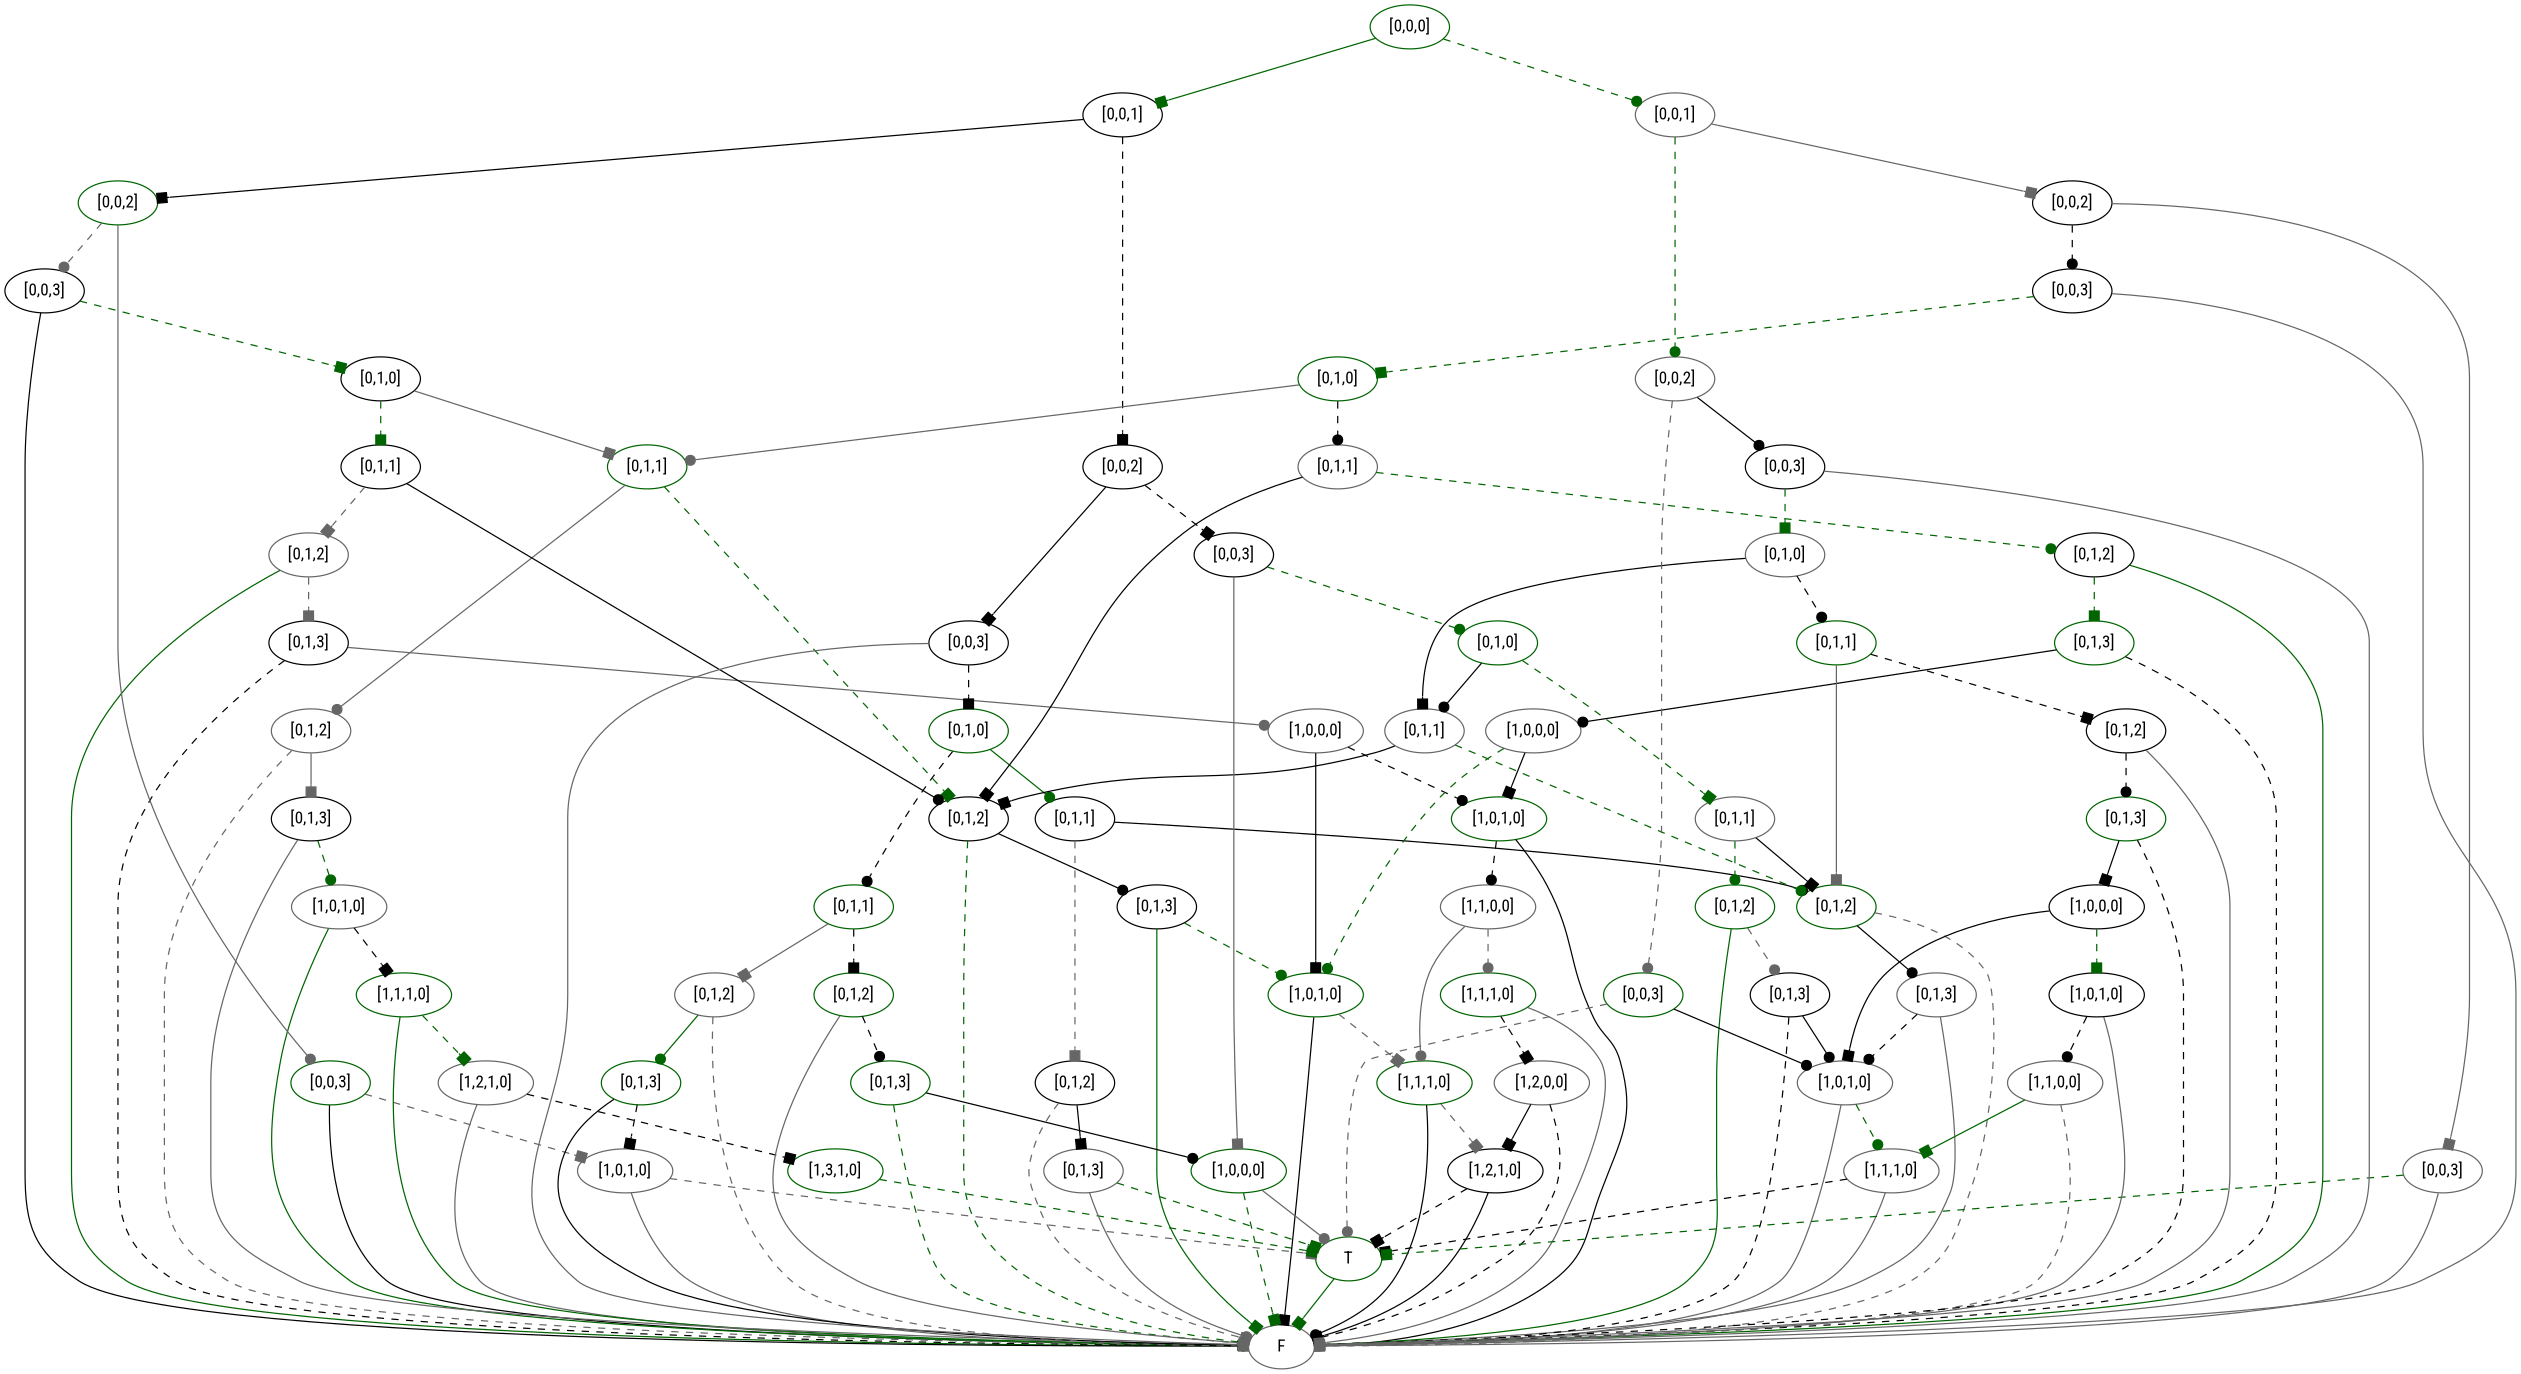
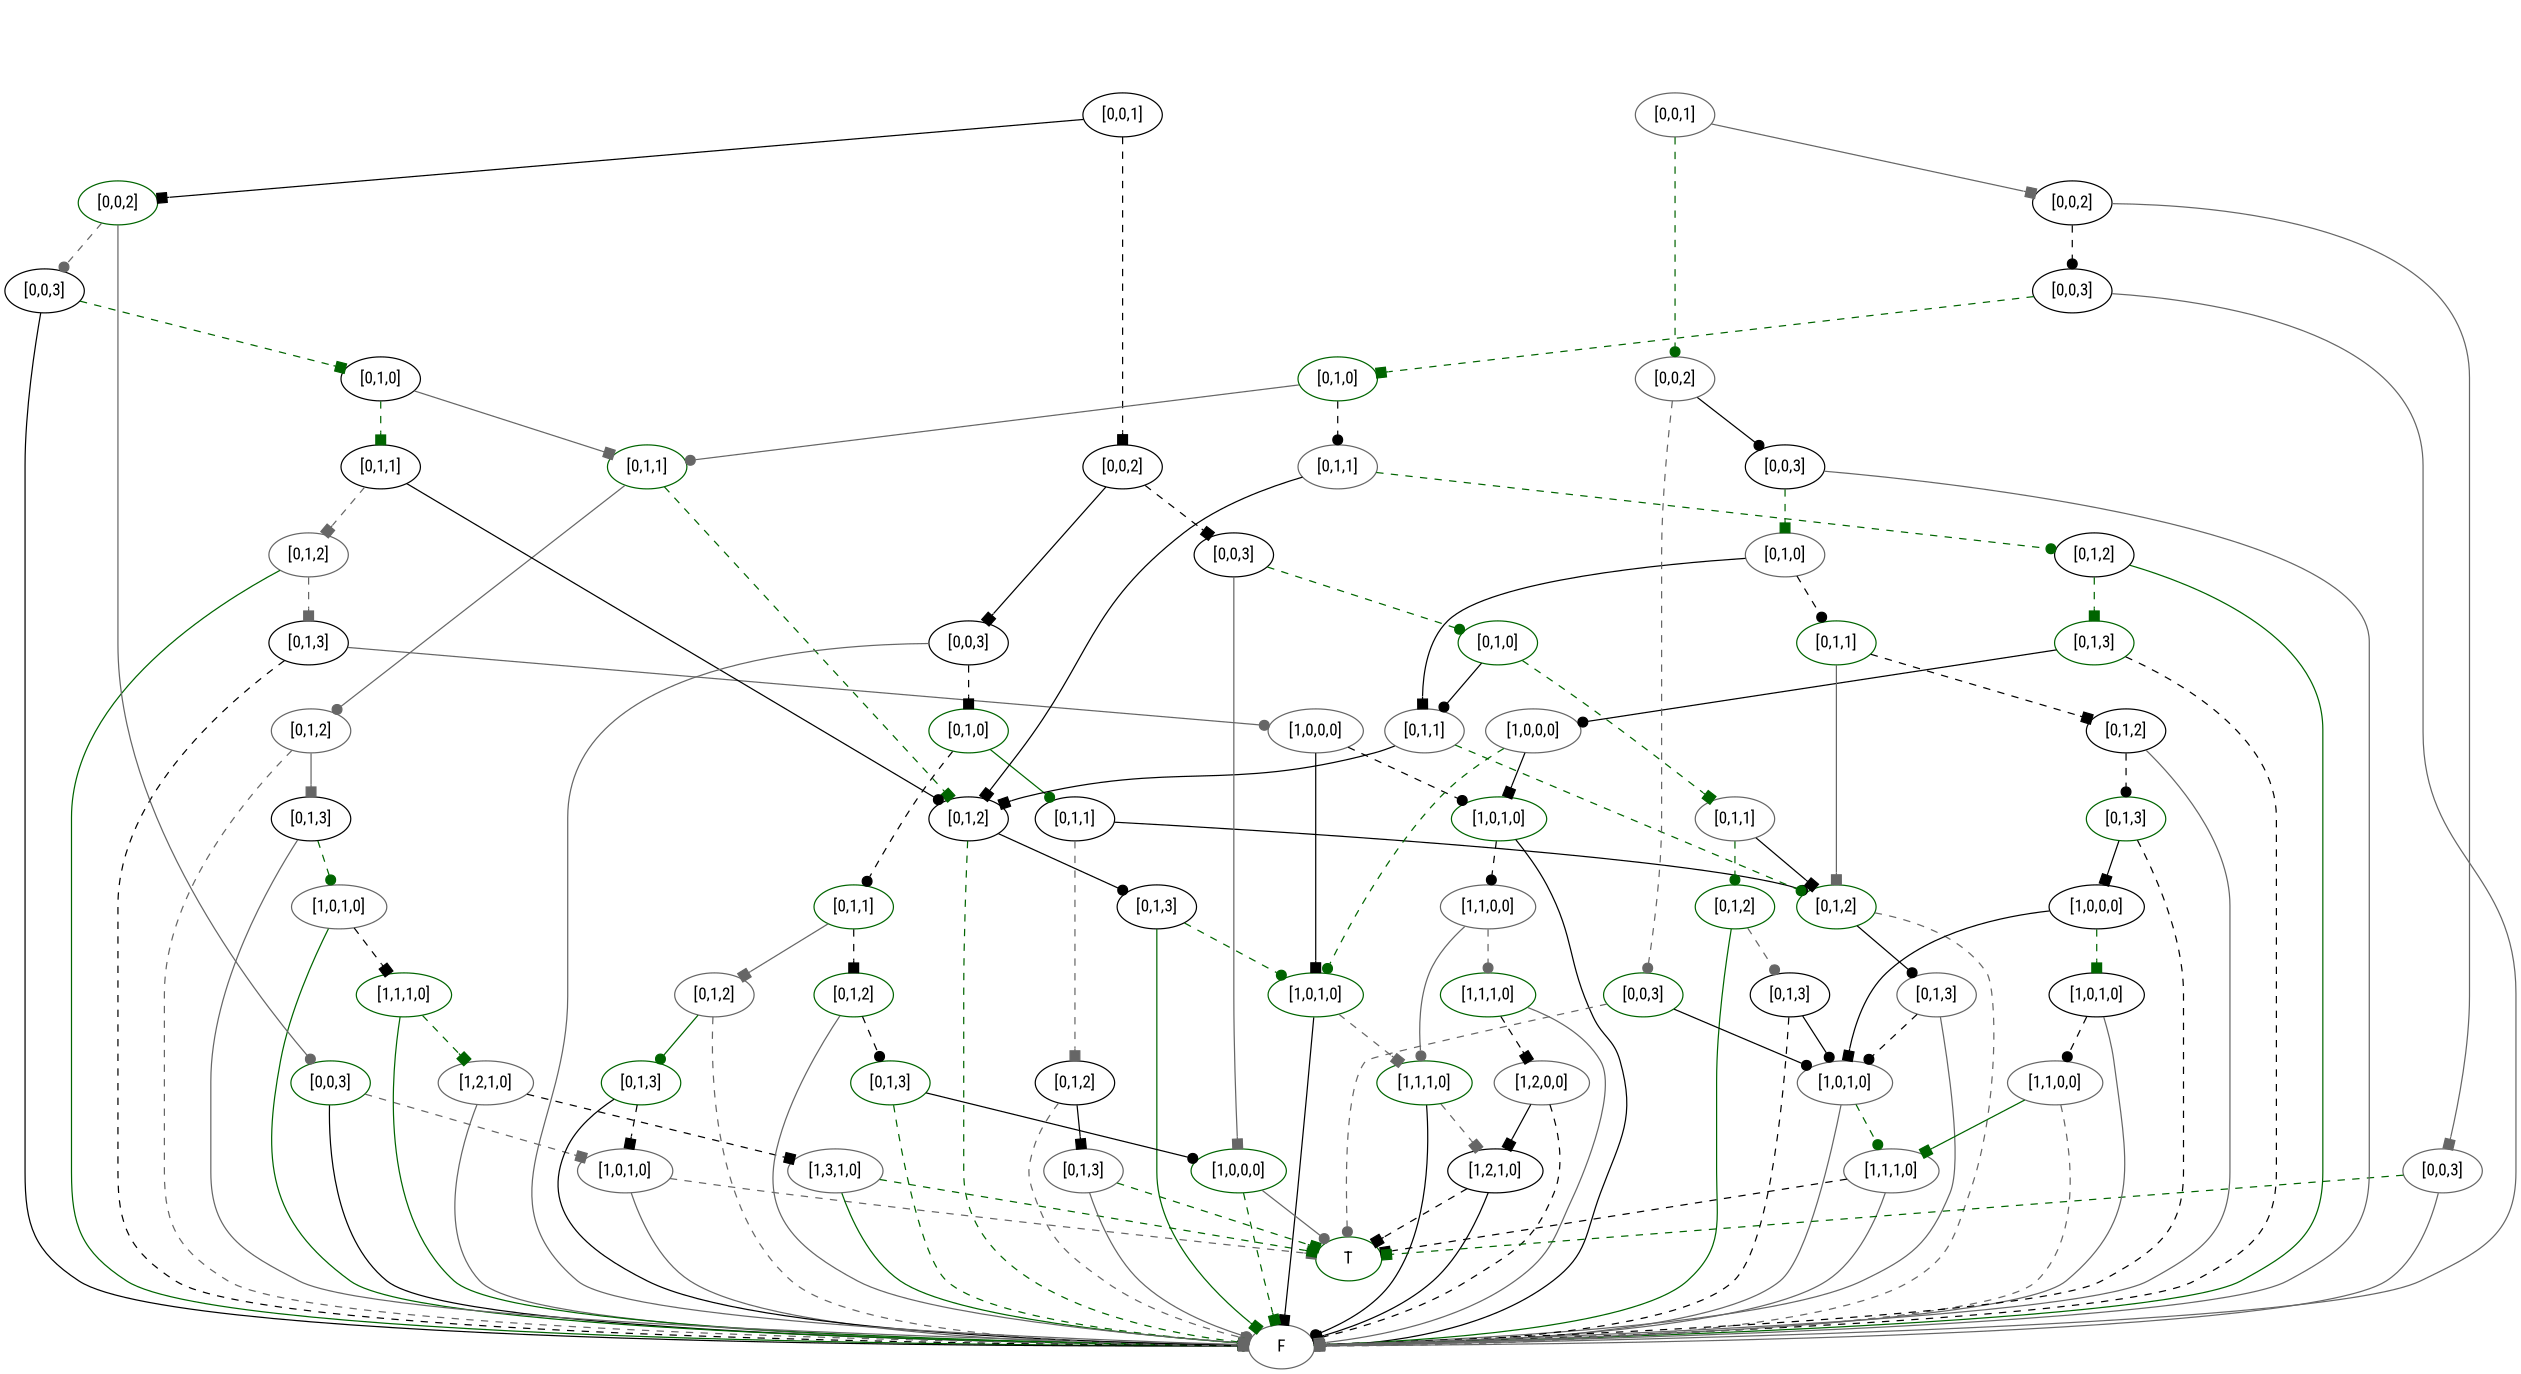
  digraph {
    fontname="Roboto Condensed"
    node [color=darkgreen fontname="Roboto Condensed"]
    edge [arrowhead=box color=black fontname="Roboto Condensed"]
    n1 [color=gray40 label=F]
    n2 [label=T]
    n3 [color=gray40 label="[1,0,1,0]"]
    n4 [label="[0,0,3]"]
-   n5 [label="[1,3,1,0]"]
+   n5 [color=gray40 label="[1,3,1,0]"]
    n6 [color=gray40 label="[1,2,1,0]"]
    n7 [label="[1,1,1,0]"]
    n8 [color=gray40 label="[1,0,1,0]"]
    n9 [color=black label="[0,1,3]"]
    n10 [color=gray40 label="[0,1,2]"]
    n11 [color=black label="[1,2,1,0]"]
    n12 [label="[1,1,1,0]"]
    n13 [label="[1,0,1,0]"]
    n14 [color=black label="[0,1,3]"]
    n15 [color=black label="[0,1,2]"]
    n16 [label="[0,1,1]"]
    n17 [color=gray40 label="[1,2,0,0]"]
    n18 [label="[1,1,1,0]"]
    n19 [color=gray40 label="[1,1,0,0]"]
    n20 [label="[1,0,1,0]"]
    n21 [color=gray40 label="[1,0,0,0]"]
    n22 [color=black label="[0,1,3]"]
    n23 [color=gray40 label="[0,1,2]"]
    n24 [color=black label="[0,1,1]"]
    n25 [color=black label="[0,1,0]"]
    n26 [color=black label="[0,0,3]"]
    n27 [label="[0,0,2]"]
    n28 [color=gray40 label="[1,1,1,0]"]
    n29 [color=gray40 label="[1,0,1,0]"]
    n30 [color=gray40 label="[0,1,3]"]
    n31 [label="[0,1,2]"]
    n32 [color=gray40 label="[0,1,3]"]
    n33 [color=black label="[0,1,2]"]
    n34 [color=black label="[0,1,1]"]
    n35 [label="[0,1,3]"]
    n36 [color=gray40 label="[0,1,2]"]
    n37 [label="[1,0,0,0]"]
    n38 [label="[0,1,3]"]
    n39 [label="[0,1,2]"]
    n40 [label="[0,1,1]"]
    n41 [label="[0,1,0]"]
    n42 [color=black label="[0,0,3]"]
    n43 [color=gray40 label="[0,1,1]"]
    n44 [color=black label="[0,1,3]"]
    n45 [label="[0,1,2]"]
    n46 [color=gray40 label="[0,1,1]"]
    n47 [label="[0,1,0]"]
    n48 [color=black label="[0,0,3]"]
    n49 [color=black label="[0,0,2]"]
    n50 [color=black label="[0,0,1]"]
    n51 [color=gray40 label="[0,0,3]"]
    n52 [color=gray40 label="[1,0,0,0]"]
    n53 [label="[0,1,3]"]
    n54 [color=black label="[0,1,2]"]
    n55 [color=gray40 label="[0,1,1]"]
    n56 [label="[0,1,0]"]
    n57 [color=black label="[0,0,3]"]
    n58 [color=black label="[0,0,2]"]
    n59 [color=gray40 label="[1,1,0,0]"]
    n60 [color=black label="[1,0,1,0]"]
    n61 [color=black label="[1,0,0,0]"]
    n62 [label="[0,1,3]"]
    n63 [color=black label="[0,1,2]"]
    n64 [label="[0,1,1]"]
    n65 [color=gray40 label="[0,1,0]"]
    n66 [color=black label="[0,0,3]"]
    n67 [label="[0,0,3]"]
    n68 [color=gray40 label="[0,0,2]"]
    n69 [color=gray40 label="[0,0,1]"]
-   n70 [label="[0,0,0]"]
    n3 -> n1 [color=gray40]
    n3 -> n2 [color=gray40 style=dashed]
    n4 -> n1
    n4 -> n3 [color=gray40 style=dashed]
-   n2 -> n1 [color=darkgreen]
+   n5 -> n1 [color=darkgreen]
    n5 -> n2 [color=darkgreen style=dashed]
    n6 -> n1 [color=gray40]
    n6 -> n5 [style=dashed]
    n7 -> n1 [arrowhead=dot color=darkgreen]
    n7 -> n6 [color=darkgreen style=dashed]
    n8 -> n1 [color=darkgreen]
    n8 -> n7 [style=dashed]
    n9 -> n1 [arrowhead=dot color=gray40]
    n9 -> n8 [arrowhead=dot color=darkgreen style=dashed]
    n10 -> n1 [arrowhead=dot color=gray40 style=dashed]
    n10 -> n9 [color=gray40]
    n11 -> n1
    n11 -> n2 [style=dashed]
    n12 -> n1 [arrowhead=dot]
    n12 -> n11 [color=gray40 style=dashed]
    n13 -> n1
    n13 -> n12 [color=gray40 style=dashed]
    n14 -> n1 [color=darkgreen]
    n14 -> n13 [arrowhead=dot color=darkgreen style=dashed]
    n15 -> n1 [arrowhead=dot color=darkgreen style=dashed]
    n15 -> n14 [arrowhead=dot]
    n16 -> n10 [arrowhead=dot color=gray40]
    n16 -> n15 [color=darkgreen style=dashed]
    n17 -> n1 [arrowhead=dot style=dashed]
    n17 -> n11
    n18 -> n1 [color=gray40]
    n18 -> n17 [style=dashed]
    n19 -> n12 [arrowhead=dot color=gray40]
    n19 -> n18 [arrowhead=dot color=gray40 style=dashed]
    n20 -> n1
    n20 -> n19 [arrowhead=dot style=dashed]
    n21 -> n13
    n21 -> n20 [arrowhead=dot style=dashed]
    n22 -> n1 [style=dashed]
    n22 -> n21 [arrowhead=dot color=gray40]
    n23 -> n1 [arrowhead=dot color=darkgreen]
    n23 -> n22 [color=gray40 style=dashed]
    n24 -> n15 [arrowhead=dot]
    n24 -> n23 [color=gray40 style=dashed]
    n25 -> n16 [color=gray40]
    n25 -> n24 [color=darkgreen style=dashed]
    n26 -> n1 [arrowhead=dot]
    n26 -> n25 [color=darkgreen style=dashed]
    n27 -> n4 [arrowhead=dot color=gray40]
    n27 -> n26 [arrowhead=dot color=gray40 style=dashed]
    n28 -> n1 [arrowhead=dot color=gray40]
    n28 -> n2 [style=dashed]
    n29 -> n1 [arrowhead=dot color=gray40]
    n29 -> n28 [arrowhead=dot color=darkgreen style=dashed]
    n30 -> n1 [color=gray40]
    n30 -> n29 [arrowhead=dot style=dashed]
    n31 -> n1 [color=gray40 style=dashed]
    n31 -> n30 [arrowhead=dot]
    n32 -> n1 [arrowhead=dot color=gray40]
    n32 -> n2 [color=darkgreen style=dashed]
    n33 -> n1 [color=gray40 style=dashed]
    n33 -> n32
    n34 -> n31 [arrowhead=dot]
    n34 -> n33 [color=gray40 style=dashed]
    n35 -> n1 [arrowhead=dot]
    n35 -> n3 [style=dashed]
    n36 -> n1 [color=gray40 style=dashed]
    n36 -> n35 [arrowhead=dot color=darkgreen]
    n37 -> n1 [color=darkgreen style=dashed]
    n37 -> n2 [arrowhead=dot color=gray40]
    n38 -> n1 [arrowhead=dot color=darkgreen style=dashed]
    n38 -> n37 [arrowhead=dot]
    n39 -> n1 [color=gray40]
    n39 -> n38 [arrowhead=dot style=dashed]
    n40 -> n36 [color=gray40]
    n40 -> n39 [style=dashed]
    n41 -> n34 [arrowhead=dot color=darkgreen]
    n41 -> n40 [arrowhead=dot style=dashed]
    n42 -> n1 [color=gray40]
    n42 -> n41 [style=dashed]
    n43 -> n15
    n43 -> n31 [arrowhead=dot color=darkgreen style=dashed]
    n44 -> n1 [arrowhead=dot style=dashed]
    n44 -> n29 [arrowhead=dot]
    n45 -> n1 [arrowhead=dot color=darkgreen]
    n45 -> n44 [arrowhead=dot color=gray40 style=dashed]
    n46 -> n31
    n46 -> n45 [arrowhead=dot color=darkgreen style=dashed]
    n47 -> n43 [arrowhead=dot]
    n47 -> n46 [color=darkgreen style=dashed]
    n48 -> n37 [color=gray40]
    n48 -> n47 [arrowhead=dot color=darkgreen style=dashed]
    n49 -> n42
    n49 -> n48 [style=dashed]
    n50 -> n27
    n50 -> n49 [style=dashed]
    n51 -> n1 [arrowhead=dot color=gray40]
    n51 -> n2 [color=darkgreen style=dashed]
    n52 -> n13 [arrowhead=dot color=darkgreen style=dashed]
    n52 -> n20
    n53 -> n1 [style=dashed]
    n53 -> n52 [arrowhead=dot]
    n54 -> n1 [arrowhead=dot color=darkgreen]
    n54 -> n53 [color=darkgreen style=dashed]
    n55 -> n15
    n55 -> n54 [arrowhead=dot color=darkgreen style=dashed]
    n56 -> n16 [arrowhead=dot color=gray40]
    n56 -> n55 [arrowhead=dot style=dashed]
    n57 -> n1 [color=gray40]
    n57 -> n56 [color=darkgreen style=dashed]
    n58 -> n51 [color=gray40]
    n58 -> n57 [arrowhead=dot style=dashed]
    n59 -> n1 [arrowhead=dot color=gray40 style=dashed]
    n59 -> n28 [color=darkgreen]
    n60 -> n1 [color=gray40]
    n60 -> n59 [arrowhead=dot style=dashed]
    n61 -> n29
    n61 -> n60 [color=darkgreen style=dashed]
    n62 -> n1 [arrowhead=dot style=dashed]
    n62 -> n61
    n63 -> n1 [color=gray40]
    n63 -> n62 [arrowhead=dot style=dashed]
    n64 -> n31 [color=gray40]
    n64 -> n63 [style=dashed]
    n65 -> n43
    n65 -> n64 [arrowhead=dot style=dashed]
    n66 -> n1 [arrowhead=dot color=gray40]
    n66 -> n65 [color=darkgreen style=dashed]
    n67 -> n2 [arrowhead=dot color=gray40 style=dashed]
    n67 -> n29 [arrowhead=dot]
    n68 -> n66 [arrowhead=dot]
    n68 -> n67 [arrowhead=dot color=gray40 style=dashed]
    n69 -> n58 [color=gray40]
    n69 -> n68 [arrowhead=dot color=darkgreen style=dashed]
-   n70 -> n50 [color=darkgreen]
-   n70 -> n69 [arrowhead=dot color=darkgreen style=dashed]
  }
